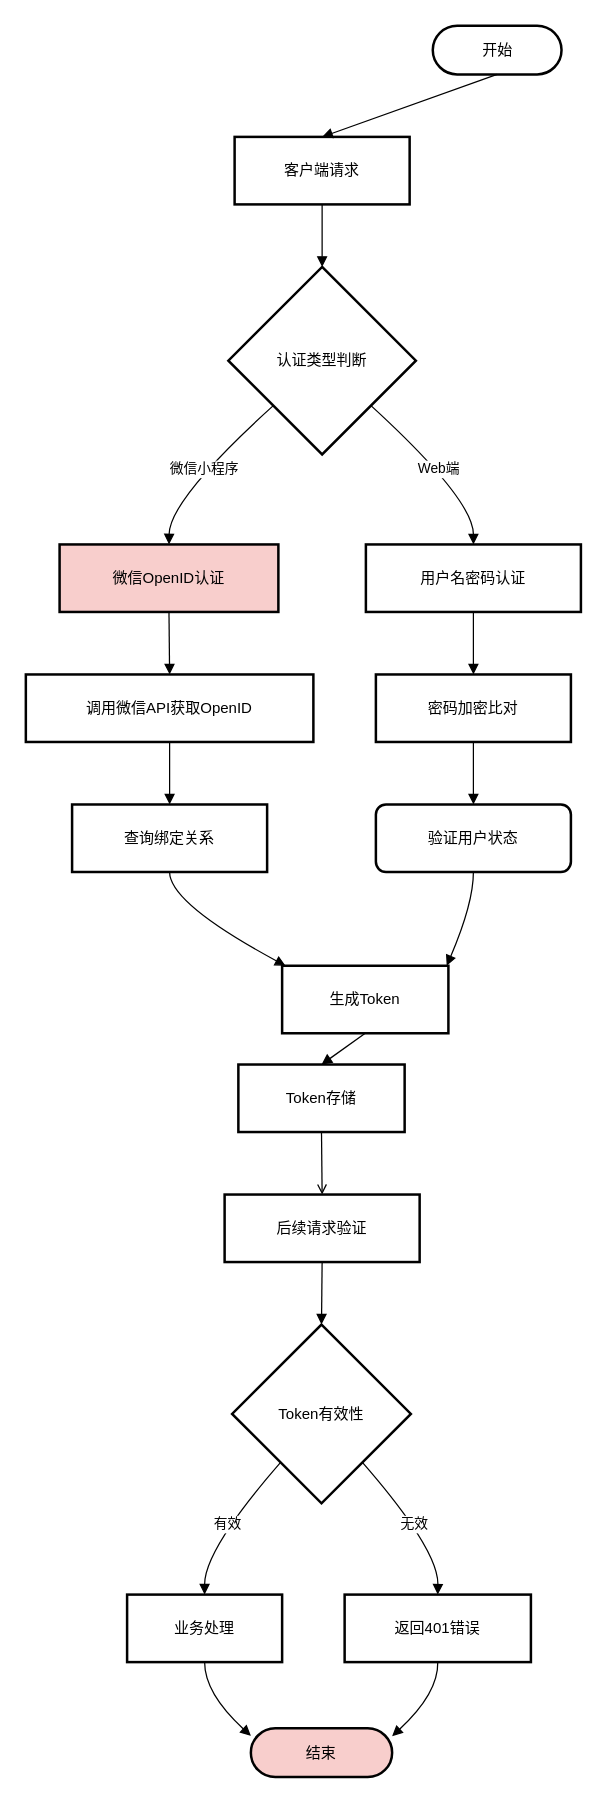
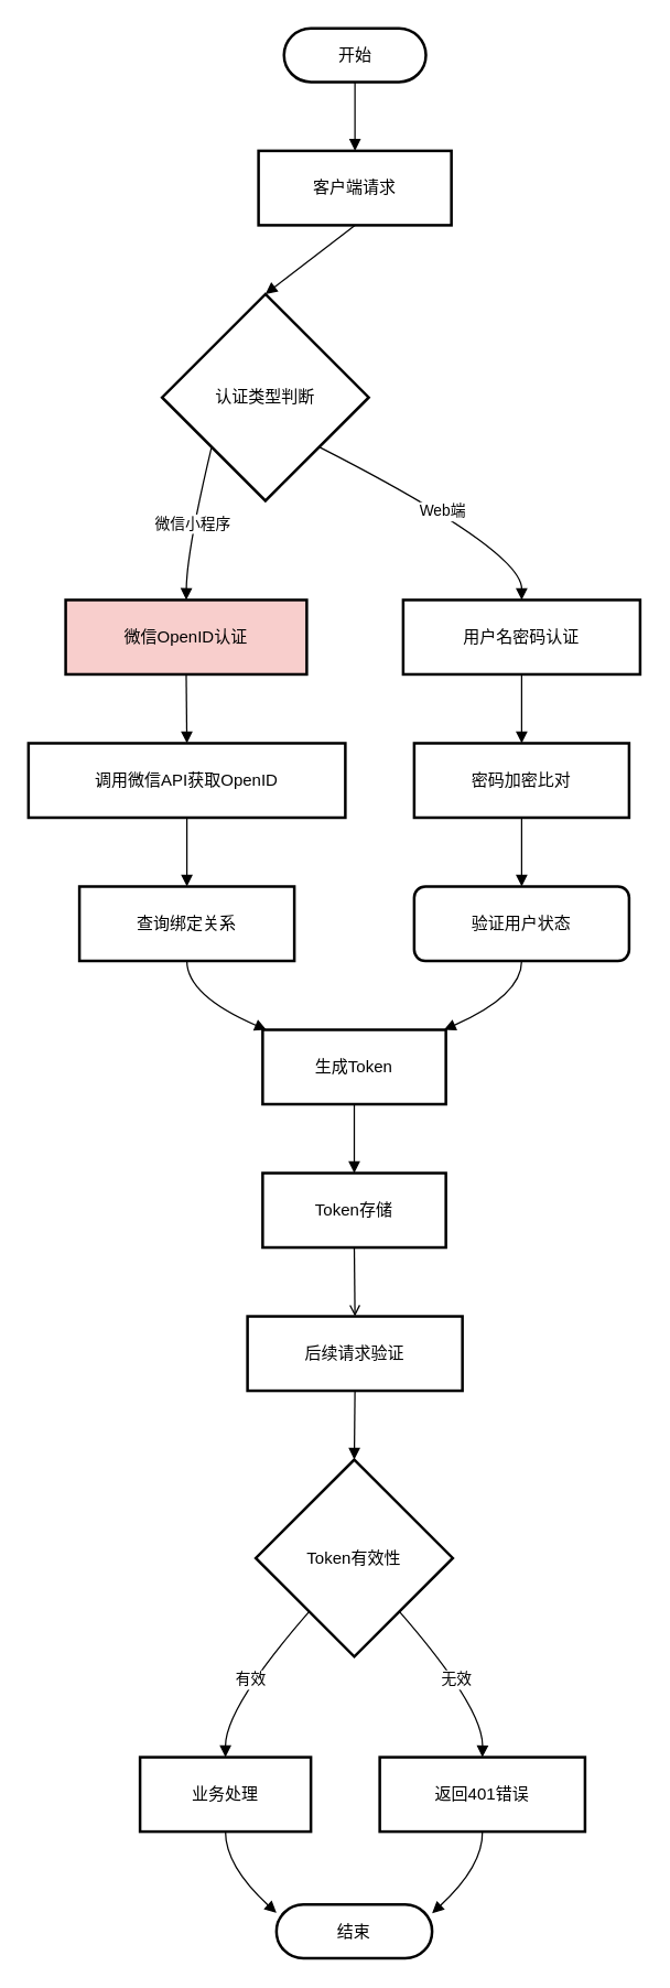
  <mxCell id="0" />
  <mxCell id="1" parent="0" />
- <mxCell id="2" value="开始" style="rounded=1;whiteSpace=wrap;arcSize=50;strokeWidth=2;" vertex="1" parent="1"><mxGeometry x="345.5" y="20" width="103" height="39" as="geometry" /></mxCell>
+ <mxCell id="2" value="开始" style="rounded=1;whiteSpace=wrap;arcSize=50;strokeWidth=2;" vertex="1" parent="1"><mxGeometry x="205.5" y="20" width="103" height="39" as="geometry" /></mxCell>
  <mxCell id="3" value="客户端请求" style="whiteSpace=wrap;strokeWidth=2;" vertex="1" parent="1"><mxGeometry x="187" y="109" width="140" height="54" as="geometry" /></mxCell>
- <mxCell id="4" value="认证类型判断" style="rhombus;strokeWidth=2;whiteSpace=wrap;" vertex="1" parent="1"><mxGeometry x="182" y="213" width="150" height="150" as="geometry" /></mxCell>
+ <mxCell id="4" value="认证类型判断" style="rhombus;strokeWidth=2;whiteSpace=wrap;" vertex="1" parent="1"><mxGeometry x="117" y="213" width="150" height="150" as="geometry" /></mxCell>
  <mxCell id="5" value="微信OpenID认证" style="whiteSpace=wrap;strokeWidth=2;fillColor=#f8cecc;" vertex="1" parent="1"><mxGeometry x="47" y="435" width="175" height="54" as="geometry" /></mxCell>
  <mxCell id="6" value="用户名密码认证" style="whiteSpace=wrap;strokeWidth=2;" vertex="1" parent="1"><mxGeometry x="292" y="435" width="172" height="54" as="geometry" /></mxCell>
  <mxCell id="7" value="调用微信API获取OpenID" style="whiteSpace=wrap;strokeWidth=2;" vertex="1" parent="1"><mxGeometry x="20" y="539" width="230" height="54" as="geometry" /></mxCell>
  <mxCell id="8" value="查询绑定关系" style="whiteSpace=wrap;strokeWidth=2;" vertex="1" parent="1"><mxGeometry x="57" y="643" width="156" height="54" as="geometry" /></mxCell>
- <mxCell id="9" value="生成Token" style="whiteSpace=wrap;strokeWidth=2;" vertex="1" parent="1"><mxGeometry x="225" y="772" width="133" height="54" as="geometry" /></mxCell>
+ <mxCell id="9" value="生成Token" style="whiteSpace=wrap;strokeWidth=2;" vertex="1" parent="1"><mxGeometry x="190" y="747" width="133" height="54" as="geometry" /></mxCell>
  <mxCell id="10" value="密码加密比对" style="whiteSpace=wrap;strokeWidth=2;" vertex="1" parent="1"><mxGeometry x="300" y="539" width="156" height="54" as="geometry" /></mxCell>
  <mxCell id="11" value="验证用户状态" style="whiteSpace=wrap;strokeWidth=2;rounded=1;" vertex="1" parent="1"><mxGeometry x="300" y="643" width="156" height="54" as="geometry" /></mxCell>
  <mxCell id="12" value="Token存储" style="whiteSpace=wrap;strokeWidth=2;" vertex="1" parent="1"><mxGeometry x="190" y="851" width="133" height="54" as="geometry" /></mxCell>
  <mxCell id="13" value="后续请求验证" style="whiteSpace=wrap;strokeWidth=2;" vertex="1" parent="1"><mxGeometry x="179" y="955" width="156" height="54" as="geometry" /></mxCell>
  <mxCell id="14" value="Token有效性" style="rhombus;strokeWidth=2;whiteSpace=wrap;" vertex="1" parent="1"><mxGeometry x="185" y="1059" width="143" height="143" as="geometry" /></mxCell>
  <mxCell id="15" value="业务处理" style="whiteSpace=wrap;strokeWidth=2;" vertex="1" parent="1"><mxGeometry x="101" y="1275" width="124" height="54" as="geometry" /></mxCell>
  <mxCell id="16" value="返回401错误" style="whiteSpace=wrap;strokeWidth=2;" vertex="1" parent="1"><mxGeometry x="275" y="1275" width="149" height="54" as="geometry" /></mxCell>
- <mxCell id="17" value="结束" style="rounded=1;whiteSpace=wrap;arcSize=50;strokeWidth=2;fillColor=#f8cecc;" vertex="1" parent="1"><mxGeometry x="200" y="1382" width="113" height="39" as="geometry" /></mxCell>
+ <mxCell id="17" value="结束" style="rounded=1;whiteSpace=wrap;arcSize=50;strokeWidth=2;" vertex="1" parent="1"><mxGeometry x="200" y="1382" width="113" height="39" as="geometry" /></mxCell>
  <mxCell id="18" value="" style="curved=1;startArrow=none;endArrow=block;exitX=0.5;exitY=1;entryX=0.5;entryY=0;rounded=0;" edge="1" parent="1" source="2" target="3"><mxGeometry relative="1" as="geometry"><Array as="points" /></mxGeometry></mxCell>
  <mxCell id="19" value="" style="curved=1;startArrow=none;endArrow=block;exitX=0.5;exitY=1;entryX=0.5;entryY=0;rounded=0;" edge="1" parent="1" source="3" target="4"><mxGeometry relative="1" as="geometry"><Array as="points" /></mxGeometry></mxCell>
  <mxCell id="20" value="微信小程序" style="curved=1;startArrow=none;endArrow=block;exitX=0;exitY=0.96;entryX=0.5;entryY=0.01;rounded=0;" edge="1" parent="1" source="4" target="5"><mxGeometry relative="1" as="geometry"><Array as="points"><mxPoint x="135" y="399" /></Array></mxGeometry></mxCell>
  <mxCell id="21" value="Web端" style="curved=1;startArrow=none;endArrow=block;exitX=1;exitY=0.96;entryX=0.5;entryY=0.01;rounded=0;" edge="1" parent="1" source="4" target="6"><mxGeometry relative="1" as="geometry"><Array as="points"><mxPoint x="378" y="399" /></Array></mxGeometry></mxCell>
  <mxCell id="22" value="" style="curved=1;startArrow=none;endArrow=block;exitX=0.5;exitY=1.01;entryX=0.5;entryY=0.01;rounded=0;" edge="1" parent="1" source="5" target="7"><mxGeometry relative="1" as="geometry"><Array as="points" /></mxGeometry></mxCell>
  <mxCell id="23" value="" style="curved=1;startArrow=none;endArrow=block;exitX=0.5;exitY=1.01;entryX=0.5;entryY=0.01;rounded=0;" edge="1" parent="1" source="7" target="8"><mxGeometry relative="1" as="geometry"><Array as="points" /></mxGeometry></mxCell>
  <mxCell id="24" value="" style="curved=1;startArrow=none;endArrow=block;exitX=0.5;exitY=1.01;entryX=0.03;entryY=0.01;rounded=0;" edge="1" parent="1" source="8" target="9"><mxGeometry relative="1" as="geometry"><Array as="points"><mxPoint x="135" y="722" /></Array></mxGeometry></mxCell>
  <mxCell id="25" value="" style="curved=1;startArrow=none;endArrow=block;exitX=0.5;exitY=1.01;entryX=0.5;entryY=0.01;rounded=0;" edge="1" parent="1" source="6" target="10"><mxGeometry relative="1" as="geometry"><Array as="points" /></mxGeometry></mxCell>
  <mxCell id="26" value="" style="curved=1;startArrow=none;endArrow=block;exitX=0.5;exitY=1.01;entryX=0.5;entryY=0.01;rounded=0;" edge="1" parent="1" source="10" target="11"><mxGeometry relative="1" as="geometry"><Array as="points" /></mxGeometry></mxCell>
  <mxCell id="27" value="" style="curved=1;startArrow=none;endArrow=block;exitX=0.5;exitY=1.01;entryX=0.98;entryY=0.01;rounded=0;" edge="1" parent="1" source="11" target="9"><mxGeometry relative="1" as="geometry"><Array as="points"><mxPoint x="378" y="722" /></Array></mxGeometry></mxCell>
  <mxCell id="28" value="" style="curved=1;startArrow=none;endArrow=block;exitX=0.5;exitY=1.01;entryX=0.5;entryY=0.01;rounded=0;" edge="1" parent="1" source="9" target="12"><mxGeometry relative="1" as="geometry"><Array as="points" /></mxGeometry></mxCell>
  <mxCell id="29" value="" style="curved=1;startArrow=none;endArrow=open;exitX=0.5;exitY=1.01;entryX=0.5;entryY=0.01;rounded=0;" edge="1" parent="1" source="12" target="13"><mxGeometry relative="1" as="geometry"><Array as="points" /></mxGeometry></mxCell>
  <mxCell id="30" value="" style="curved=1;startArrow=none;endArrow=block;exitX=0.5;exitY=1.01;entryX=0.5;entryY=0;rounded=0;" edge="1" parent="1" source="13" target="14"><mxGeometry relative="1" as="geometry"><Array as="points" /></mxGeometry></mxCell>
  <mxCell id="31" value="有效" style="curved=1;startArrow=none;endArrow=block;exitX=0.07;exitY=1.01;entryX=0.5;entryY=0;rounded=0;" edge="1" parent="1" source="14" target="15"><mxGeometry relative="1" as="geometry"><Array as="points"><mxPoint x="163" y="1239" /></Array></mxGeometry></mxCell>
  <mxCell id="32" value="无效" style="curved=1;startArrow=none;endArrow=block;exitX=0.93;exitY=1.01;entryX=0.5;entryY=0;rounded=0;" edge="1" parent="1" source="14" target="16"><mxGeometry relative="1" as="geometry"><Array as="points"><mxPoint x="350" y="1239" /></Array></mxGeometry></mxCell>
  <mxCell id="33" value="" style="curved=1;startArrow=none;endArrow=block;exitX=0.5;exitY=1;entryX=0.01;entryY=0.16;rounded=0;" edge="1" parent="1" source="15" target="17"><mxGeometry relative="1" as="geometry"><Array as="points"><mxPoint x="163" y="1354" /></Array></mxGeometry></mxCell>
  <mxCell id="34" value="" style="curved=1;startArrow=none;endArrow=block;exitX=0.5;exitY=1;entryX=1;entryY=0.16;rounded=0;" edge="1" parent="1" source="16" target="17"><mxGeometry relative="1" as="geometry"><Array as="points"><mxPoint x="350" y="1354" /></Array></mxGeometry></mxCell>
